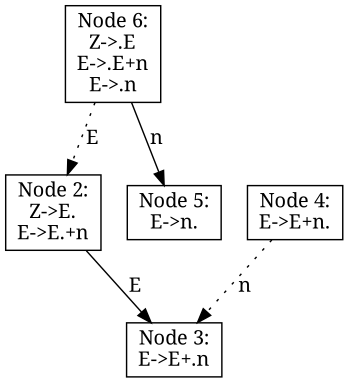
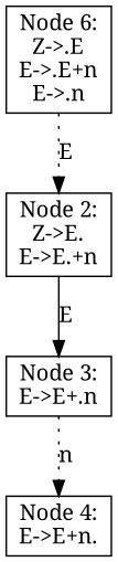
  digraph {
    fontname="Noto Serif"
    node [fontname="Noto Serif" shape=box]
    edge [fontname="Noto Serif" style=dotted]
    n1 [label="Node 6:\nZ->.E\nE->.E+n\nE->.n\n"]
    n2 [label="Node 2:\nZ->E.\nE->E.+n\n"]
-   n3 [label="Node 5:\nE->n.\n"]
    n4 [label="Node 3:\nE->E+.n\n"]
    n5 [label="Node 4:\nE->E+n.\n"]
    n1 -> n2 [label=E]
-   n1 -> n3 [label=n style=solid]
    n2 -> n4 [label=E style=solid]
-   n5 -> n4 [label=n]
+   n4 -> n5 [label=n]
  }
